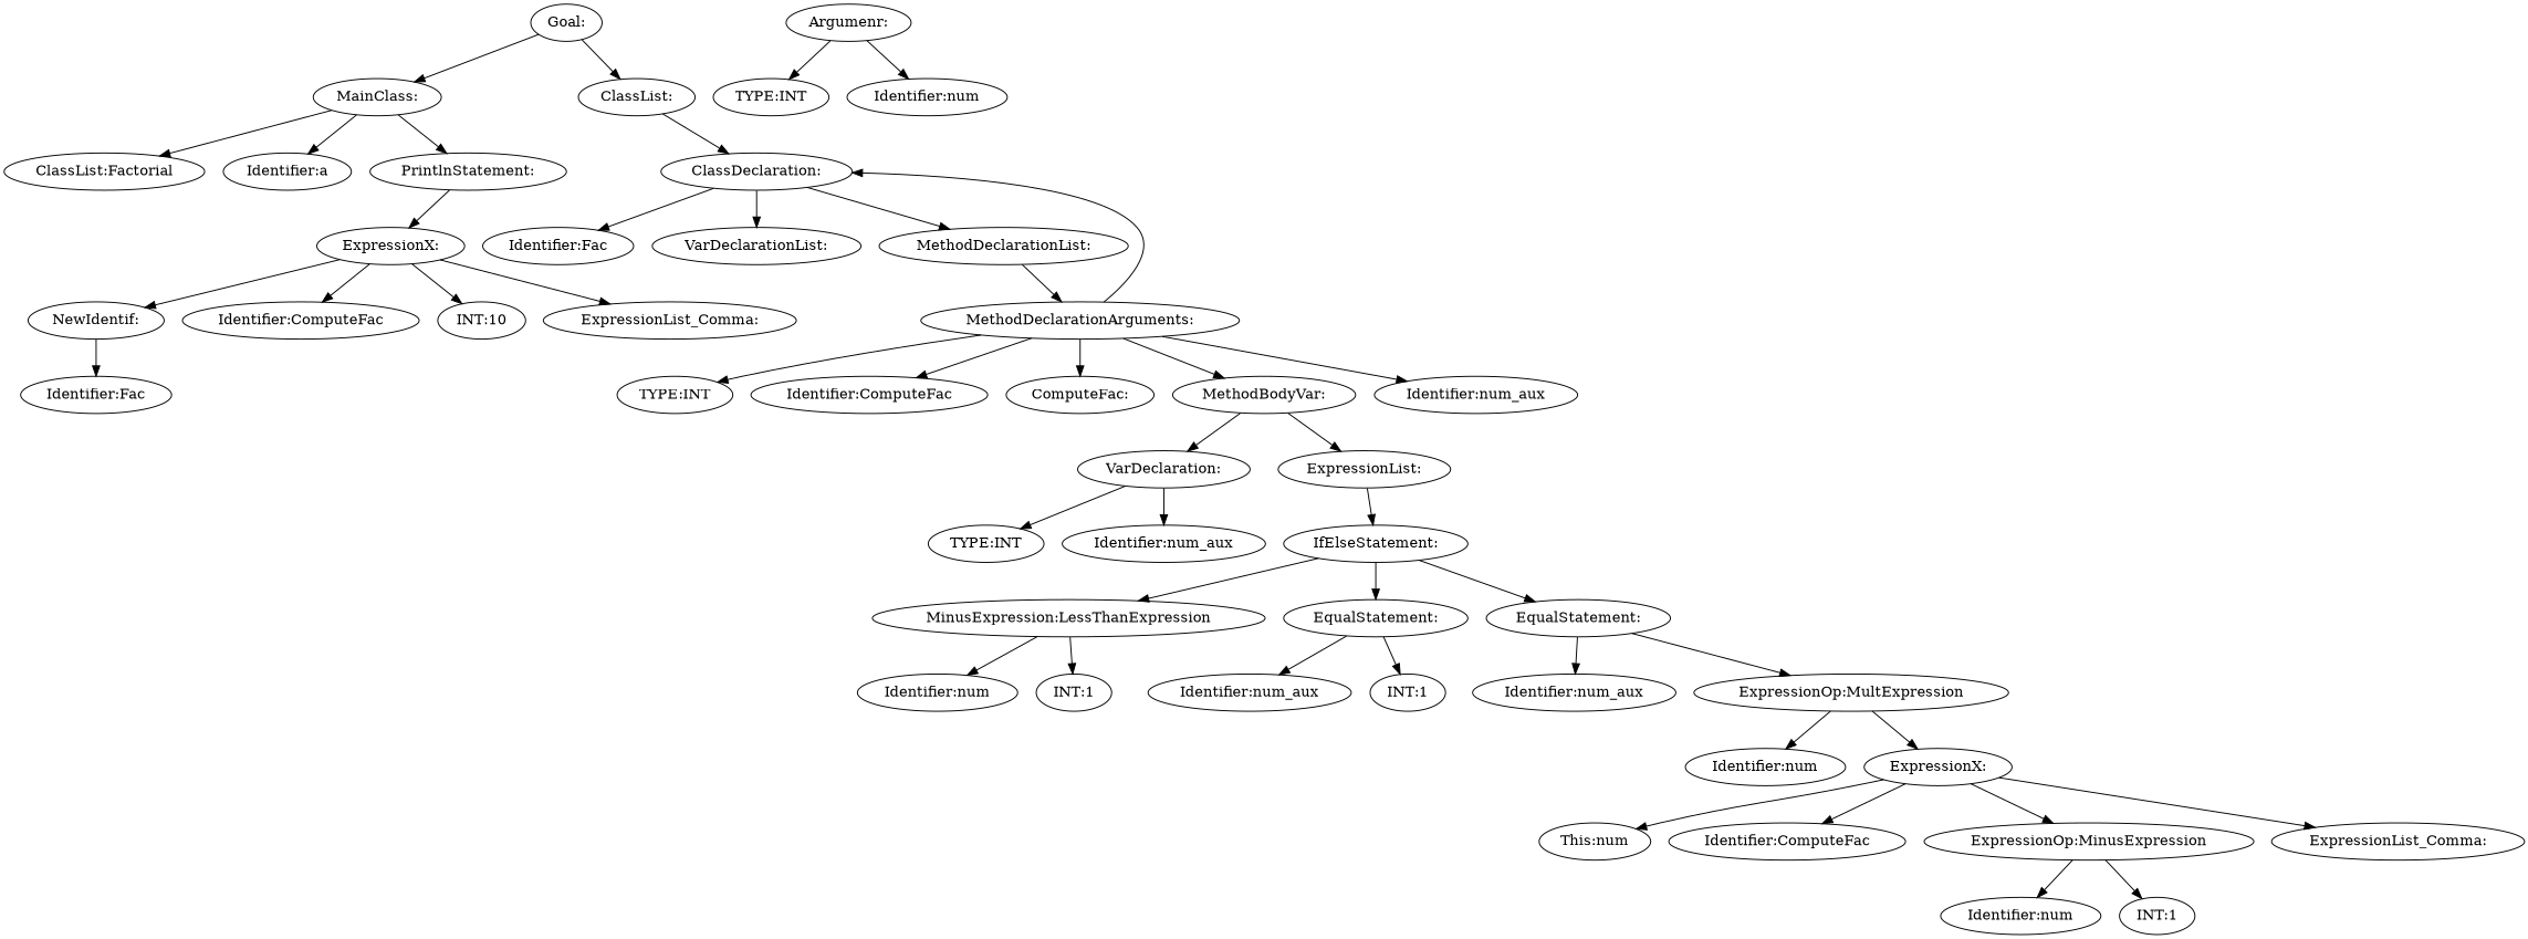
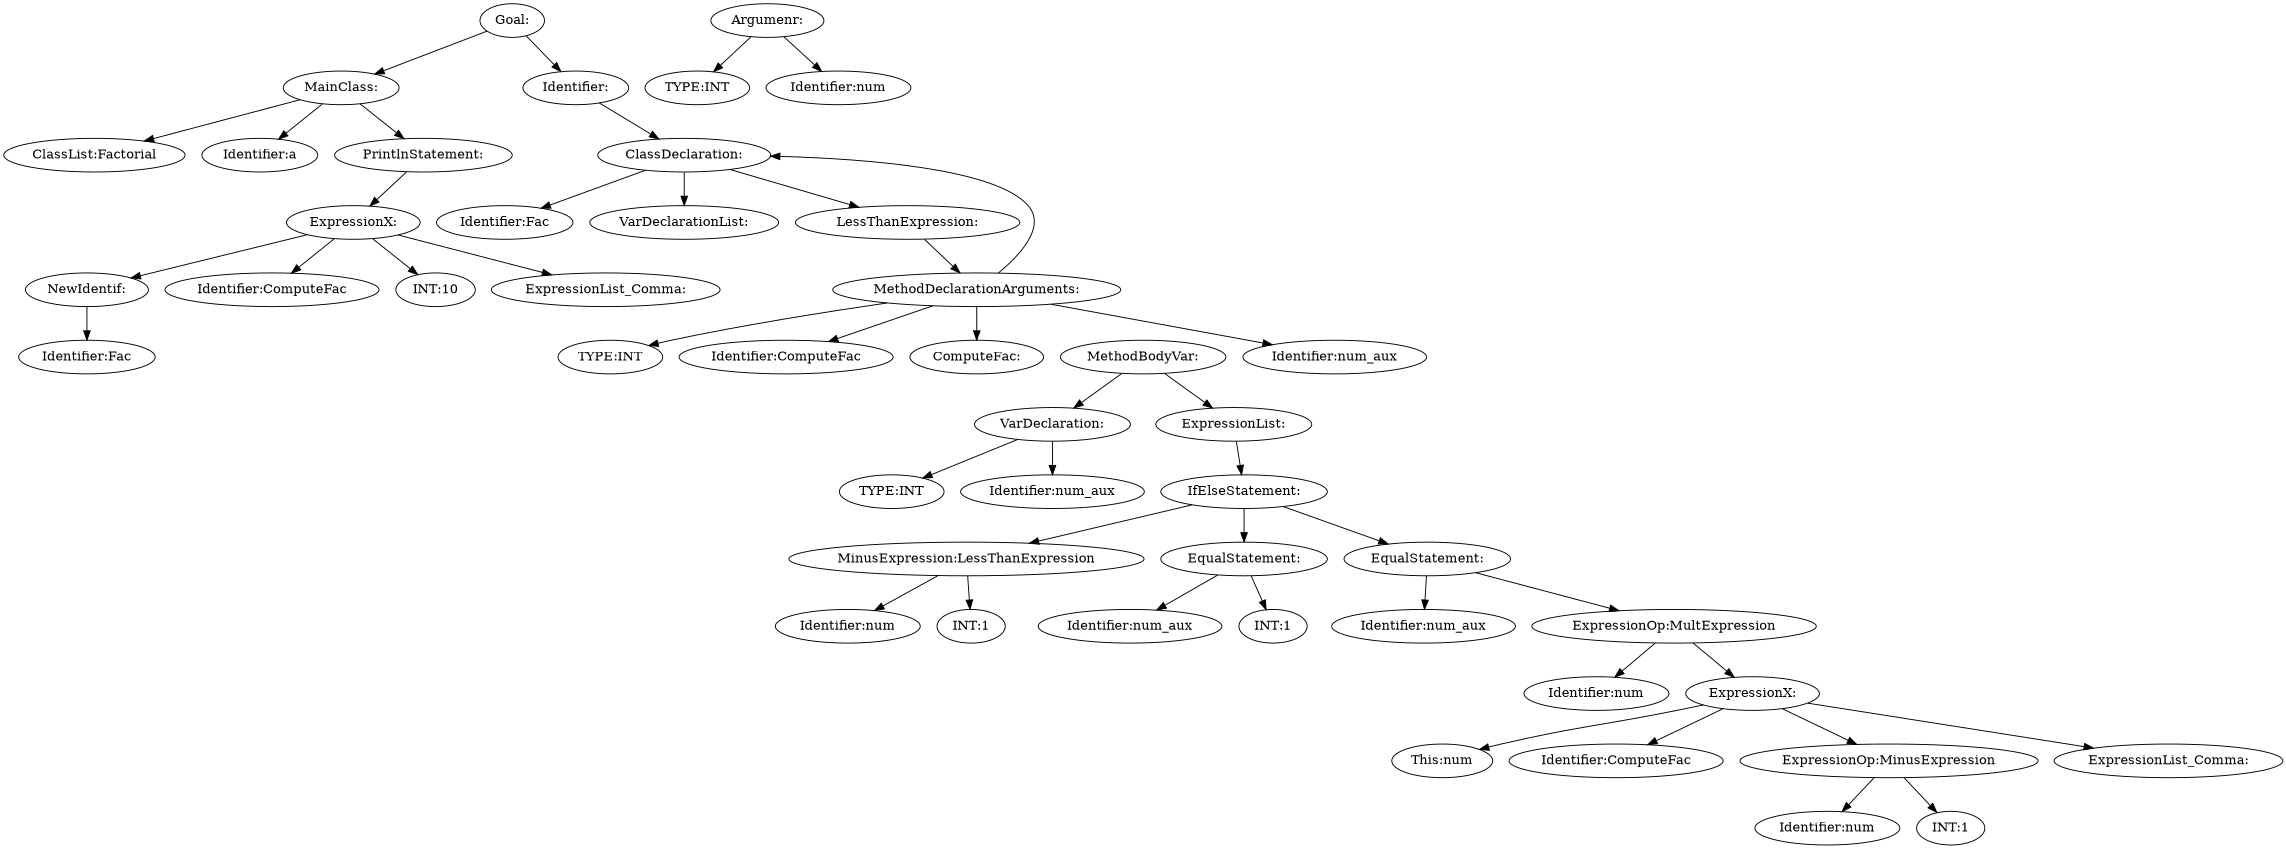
  digraph {
    n1 [label="Goal:"]
    n2 [label="MainClass:"]
-   n3 [label="ClassList:"]
+   n3 [label="Identifier:"]
    n4 [label="ClassList:Factorial"]
    n5 [label="Identifier:a"]
    n6 [label="PrintlnStatement:"]
    n7 [label="ClassDeclaration:"]
    n8 [label="ExpressionX:"]
    n9 [label="NewIdentif:"]
    n10 [label="Identifier:ComputeFac"]
    n11 [label="INT:10"]
    n12 [label="ExpressionList_Comma:"]
    n13 [label="Identifier:Fac"]
    n14 [label="Identifier:Fac"]
    n15 [label="VarDeclarationList:"]
-   n16 [label="MethodDeclarationList:"]
+   n16 [label="LessThanExpression:"]
    n17 [label="MethodDeclarationArguments:"]
    n18 [label="TYPE:INT"]
    n19 [label="Identifier:ComputeFac"]
    n20 [label="ComputeFac:"]
    n21 [label="MethodBodyVar:"]
    n22 [label="Identifier:num_aux"]
    n23 [label="Argumenr:"]
    n24 [label="TYPE:INT"]
    n25 [label="Identifier:num"]
    n26 [label="VarDeclaration:"]
    n27 [label="ExpressionList:"]
    n28 [label="TYPE:INT"]
    n29 [label="Identifier:num_aux"]
    n30 [label="IfElseStatement:"]
    n31 [label="MinusExpression:LessThanExpression"]
    n32 [label="EqualStatement:"]
    n33 [label="EqualStatement:"]
    n34 [label="Identifier:num"]
    n35 [label="INT:1"]
    n36 [label="Identifier:num_aux"]
    n37 [label="INT:1"]
    n38 [label="Identifier:num_aux"]
    n39 [label="ExpressionOp:MultExpression"]
    n40 [label="Identifier:num"]
    n41 [label="ExpressionX:"]
    n42 [label="This:num"]
    n43 [label="Identifier:ComputeFac"]
    n44 [label="ExpressionOp:MinusExpression"]
    n45 [label="ExpressionList_Comma:"]
    n46 [label="Identifier:num"]
    n47 [label="INT:1"]
    n1 -> n2
    n1 -> n3
    n2 -> n4
    n2 -> n5
    n2 -> n6
    n3 -> n7
    n6 -> n8
    n7 -> n14
    n7 -> n15
    n7 -> n16
    n8 -> n9
    n8 -> n10
    n8 -> n11
    n8 -> n12
    n9 -> n13
    n16 -> n17
    n17 -> n7
    n17 -> n18
    n17 -> n19
    n17 -> n20
-   n17 -> n21
    n17 -> n22
    n21 -> n26
    n21 -> n27
    n23 -> n24
    n23 -> n25
    n26 -> n28
    n26 -> n29
    n27 -> n30
    n30 -> n31
    n30 -> n32
    n30 -> n33
    n31 -> n34
    n31 -> n35
    n32 -> n36
    n32 -> n37
    n33 -> n38
    n33 -> n39
    n39 -> n40
    n39 -> n41
    n41 -> n42
    n41 -> n43
    n41 -> n44
    n41 -> n45
    n44 -> n46
    n44 -> n47
  }
